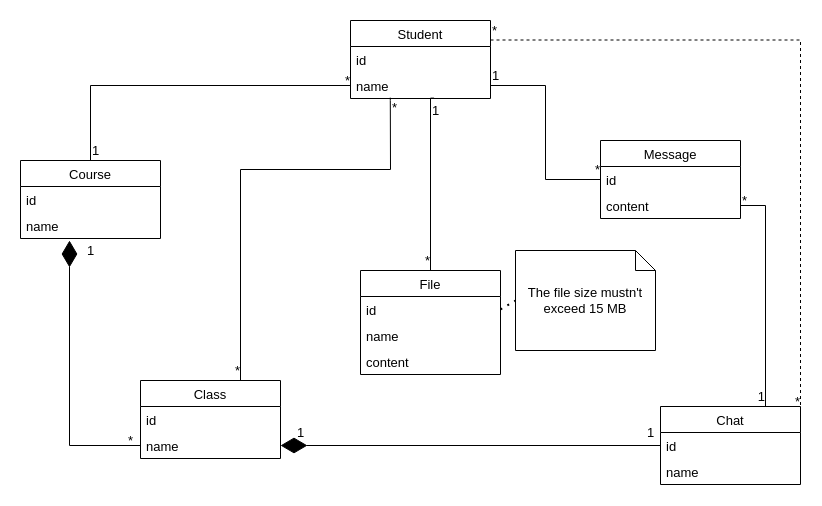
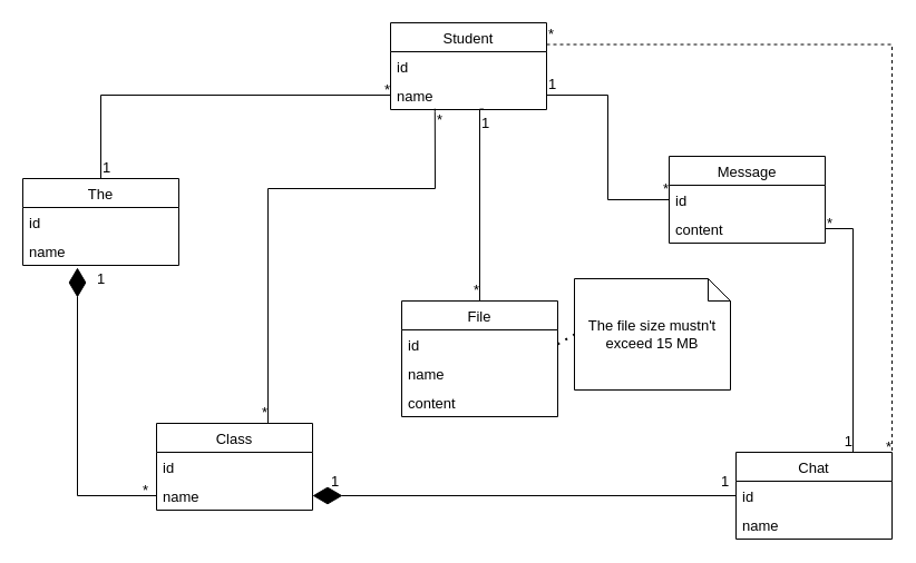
  <mxCell id="0" />
  <mxCell id="1" parent="0" />
  <mxCell id="2" value="Student" style="swimlane;fontStyle=0;childLayout=stackLayout;horizontal=1;startSize=26;fillColor=none;horizontalStack=0;resizeParent=1;resizeParentMax=0;resizeLast=0;collapsible=1;marginBottom=0;fontSize=13;" vertex="1" parent="1"><mxGeometry x="350" y="20" width="140" height="78" as="geometry" /></mxCell>
  <mxCell id="3" value="id" style="text;strokeColor=none;fillColor=none;align=left;verticalAlign=top;spacingLeft=4;spacingRight=4;overflow=hidden;rotatable=0;points=[[0,0.5],[1,0.5]];portConstraint=eastwest;fontSize=13;" vertex="1" parent="2"><mxGeometry y="26" width="140" height="26" as="geometry" /></mxCell>
  <mxCell id="4" value="name" style="text;strokeColor=none;fillColor=none;align=left;verticalAlign=top;spacingLeft=4;spacingRight=4;overflow=hidden;rotatable=0;points=[[0,0.5],[1,0.5]];portConstraint=eastwest;fontSize=13;" vertex="1" parent="2"><mxGeometry y="52" width="140" height="26" as="geometry" /></mxCell>
- <mxCell id="5" value="Course" style="swimlane;fontStyle=0;childLayout=stackLayout;horizontal=1;startSize=26;fillColor=none;horizontalStack=0;resizeParent=1;resizeParentMax=0;resizeLast=0;collapsible=1;marginBottom=0;fontSize=13;" vertex="1" parent="1"><mxGeometry x="20" y="160" width="140" height="78" as="geometry" /></mxCell>
+ <mxCell id="5" value="The" style="swimlane;fontStyle=0;childLayout=stackLayout;horizontal=1;startSize=26;fillColor=none;horizontalStack=0;resizeParent=1;resizeParentMax=0;resizeLast=0;collapsible=1;marginBottom=0;fontSize=13;" vertex="1" parent="1"><mxGeometry x="20" y="160" width="140" height="78" as="geometry" /></mxCell>
  <mxCell id="6" value="id" style="text;strokeColor=none;fillColor=none;align=left;verticalAlign=top;spacingLeft=4;spacingRight=4;overflow=hidden;rotatable=0;points=[[0,0.5],[1,0.5]];portConstraint=eastwest;fontSize=13;" vertex="1" parent="5"><mxGeometry y="26" width="140" height="26" as="geometry" /></mxCell>
  <mxCell id="7" value="name" style="text;strokeColor=none;fillColor=none;align=left;verticalAlign=top;spacingLeft=4;spacingRight=4;overflow=hidden;rotatable=0;points=[[0,0.5],[1,0.5]];portConstraint=eastwest;fontSize=13;" vertex="1" parent="5"><mxGeometry y="52" width="140" height="26" as="geometry" /></mxCell>
  <mxCell id="8" value="Class" style="swimlane;fontStyle=0;childLayout=stackLayout;horizontal=1;startSize=26;fillColor=none;horizontalStack=0;resizeParent=1;resizeParentMax=0;resizeLast=0;collapsible=1;marginBottom=0;fontSize=13;" vertex="1" parent="1"><mxGeometry x="140" y="380" width="140" height="78" as="geometry" /></mxCell>
  <mxCell id="9" value="id" style="text;strokeColor=none;fillColor=none;align=left;verticalAlign=top;spacingLeft=4;spacingRight=4;overflow=hidden;rotatable=0;points=[[0,0.5],[1,0.5]];portConstraint=eastwest;fontSize=13;" vertex="1" parent="8"><mxGeometry y="26" width="140" height="26" as="geometry" /></mxCell>
  <mxCell id="10" value="name" style="text;strokeColor=none;fillColor=none;align=left;verticalAlign=top;spacingLeft=4;spacingRight=4;overflow=hidden;rotatable=0;points=[[0,0.5],[1,0.5]];portConstraint=eastwest;fontSize=13;" vertex="1" parent="8"><mxGeometry y="52" width="140" height="26" as="geometry" /></mxCell>
  <mxCell id="11" value="Chat" style="swimlane;fontStyle=0;childLayout=stackLayout;horizontal=1;startSize=26;fillColor=none;horizontalStack=0;resizeParent=1;resizeParentMax=0;resizeLast=0;collapsible=1;marginBottom=0;fontSize=13;" vertex="1" parent="1"><mxGeometry x="660" y="406" width="140" height="78" as="geometry" /></mxCell>
  <mxCell id="12" value="id" style="text;strokeColor=none;fillColor=none;align=left;verticalAlign=top;spacingLeft=4;spacingRight=4;overflow=hidden;rotatable=0;points=[[0,0.5],[1,0.5]];portConstraint=eastwest;fontSize=13;" vertex="1" parent="11"><mxGeometry y="26" width="140" height="26" as="geometry" /></mxCell>
  <mxCell id="13" value="name" style="text;strokeColor=none;fillColor=none;align=left;verticalAlign=top;spacingLeft=4;spacingRight=4;overflow=hidden;rotatable=0;points=[[0,0.5],[1,0.5]];portConstraint=eastwest;fontSize=13;" vertex="1" parent="11"><mxGeometry y="52" width="140" height="26" as="geometry" /></mxCell>
  <mxCell id="14" value="" style="endArrow=none;html=1;edgeStyle=orthogonalEdgeStyle;rounded=0;entryX=0;entryY=0.5;entryDx=0;entryDy=0;exitX=0.5;exitY=0;exitDx=0;exitDy=0;fontSize=13;" edge="1" parent="1" source="5" target="4"><mxGeometry relative="1" as="geometry"><mxPoint x="170" y="260" as="sourcePoint" /><mxPoint x="330" y="260" as="targetPoint" /></mxGeometry></mxCell>
  <mxCell id="15" value="1" style="edgeLabel;resizable=0;html=1;align=left;verticalAlign=bottom;fontSize=13;" connectable="0" vertex="1" parent="14"><mxGeometry x="-1" relative="1" as="geometry" /></mxCell>
  <mxCell id="16" value="&lt;font style=&quot;font-size: 13px&quot;&gt;*&lt;/font&gt;" style="edgeLabel;resizable=0;html=1;align=right;verticalAlign=bottom;labelBackgroundColor=none;fontSize=13;" connectable="0" vertex="1" parent="14"><mxGeometry x="1" relative="1" as="geometry"><mxPoint y="5" as="offset" /></mxGeometry></mxCell>
  <mxCell id="17" value="" style="endArrow=none;html=1;edgeStyle=orthogonalEdgeStyle;rounded=0;entryX=0.25;entryY=0;entryDx=0;entryDy=0;exitX=0.284;exitY=0.968;exitDx=0;exitDy=0;exitPerimeter=0;fontSize=13;" edge="1" parent="1" source="4" target="8"><mxGeometry relative="1" as="geometry"><mxPoint x="390" y="100" as="sourcePoint" /><mxPoint x="790" y="160" as="targetPoint" /><Array as="points"><mxPoint x="390" y="100" /><mxPoint x="390" y="169" /><mxPoint x="240" y="169" /><mxPoint x="240" y="380" /></Array></mxGeometry></mxCell>
  <mxCell id="18" value="*&lt;br style=&quot;font-size: 13px;&quot;&gt;" style="edgeLabel;resizable=0;html=1;align=left;verticalAlign=bottom;fontSize=13;" connectable="0" vertex="1" parent="17"><mxGeometry x="-1" relative="1" as="geometry"><mxPoint y="20" as="offset" /></mxGeometry></mxCell>
  <mxCell id="19" value="&lt;font style=&quot;font-size: 13px;&quot;&gt;*&lt;/font&gt;" style="edgeLabel;resizable=0;html=1;align=right;verticalAlign=bottom;fontSize=13;" connectable="0" vertex="1" parent="17"><mxGeometry x="1" relative="1" as="geometry"><mxPoint x="65" as="offset" /></mxGeometry></mxCell>
  <mxCell id="20" value="" style="endArrow=none;html=1;edgeStyle=orthogonalEdgeStyle;rounded=0;exitX=1;exitY=0.25;exitDx=0;exitDy=0;entryX=1;entryY=0;entryDx=0;entryDy=0;fontSize=13;dashed=1;" edge="1" parent="1" source="2" target="11"><mxGeometry relative="1" as="geometry"><mxPoint x="610" y="100" as="sourcePoint" /><mxPoint x="770" y="100" as="targetPoint" /></mxGeometry></mxCell>
  <mxCell id="21" value="*" style="edgeLabel;resizable=0;html=1;align=left;verticalAlign=bottom;fontSize=13;" connectable="0" vertex="1" parent="20"><mxGeometry x="-1" relative="1" as="geometry" /></mxCell>
  <mxCell id="22" value="*" style="edgeLabel;resizable=0;html=1;align=right;verticalAlign=bottom;fontSize=13;labelBackgroundColor=none;" connectable="0" vertex="1" parent="20"><mxGeometry x="1" relative="1" as="geometry"><mxPoint y="4" as="offset" /></mxGeometry></mxCell>
  <mxCell id="23" value="Message" style="swimlane;fontStyle=0;childLayout=stackLayout;horizontal=1;startSize=26;fillColor=none;horizontalStack=0;resizeParent=1;resizeParentMax=0;resizeLast=0;collapsible=1;marginBottom=0;fontSize=13;" vertex="1" parent="1"><mxGeometry x="600" y="140" width="140" height="78" as="geometry" /></mxCell>
  <mxCell id="24" value="id" style="text;strokeColor=none;fillColor=none;align=left;verticalAlign=top;spacingLeft=4;spacingRight=4;overflow=hidden;rotatable=0;points=[[0,0.5],[1,0.5]];portConstraint=eastwest;fontSize=13;" vertex="1" parent="23"><mxGeometry y="26" width="140" height="26" as="geometry" /></mxCell>
  <mxCell id="25" value="content" style="text;strokeColor=none;fillColor=none;align=left;verticalAlign=top;spacingLeft=4;spacingRight=4;overflow=hidden;rotatable=0;points=[[0,0.5],[1,0.5]];portConstraint=eastwest;fontSize=13;" vertex="1" parent="23"><mxGeometry y="52" width="140" height="26" as="geometry" /></mxCell>
  <mxCell id="26" value="File" style="swimlane;fontStyle=0;childLayout=stackLayout;horizontal=1;startSize=26;fillColor=none;horizontalStack=0;resizeParent=1;resizeParentMax=0;resizeLast=0;collapsible=1;marginBottom=0;fontSize=13;" vertex="1" parent="1"><mxGeometry x="360" y="270" width="140" height="104" as="geometry" /></mxCell>
  <mxCell id="27" value="id" style="text;strokeColor=none;fillColor=none;align=left;verticalAlign=top;spacingLeft=4;spacingRight=4;overflow=hidden;rotatable=0;points=[[0,0.5],[1,0.5]];portConstraint=eastwest;fontSize=13;" vertex="1" parent="26"><mxGeometry y="26" width="140" height="26" as="geometry" /></mxCell>
  <mxCell id="28" value="name" style="text;strokeColor=none;fillColor=none;align=left;verticalAlign=top;spacingLeft=4;spacingRight=4;overflow=hidden;rotatable=0;points=[[0,0.5],[1,0.5]];portConstraint=eastwest;fontSize=13;" vertex="1" parent="26"><mxGeometry y="52" width="140" height="26" as="geometry" /></mxCell>
  <mxCell id="29" value="content" style="text;strokeColor=none;fillColor=none;align=left;verticalAlign=top;spacingLeft=4;spacingRight=4;overflow=hidden;rotatable=0;points=[[0,0.5],[1,0.5]];portConstraint=eastwest;fontSize=13;" vertex="1" parent="26"><mxGeometry y="78" width="140" height="26" as="geometry" /></mxCell>
  <mxCell id="30" value="" style="endArrow=none;html=1;edgeStyle=orthogonalEdgeStyle;rounded=0;exitX=1;exitY=0.5;exitDx=0;exitDy=0;entryX=0;entryY=0.5;entryDx=0;entryDy=0;fontSize=13;" edge="1" parent="1" source="4" target="24"><mxGeometry relative="1" as="geometry"><mxPoint x="470" y="460" as="sourcePoint" /><mxPoint x="630" y="460" as="targetPoint" /></mxGeometry></mxCell>
  <mxCell id="31" value="1" style="edgeLabel;resizable=0;html=1;align=left;verticalAlign=bottom;fontSize=13;" connectable="0" vertex="1" parent="30"><mxGeometry x="-1" relative="1" as="geometry" /></mxCell>
  <mxCell id="32" value="*" style="edgeLabel;resizable=0;html=1;align=right;verticalAlign=bottom;fontSize=13;" connectable="0" vertex="1" parent="30"><mxGeometry x="1" relative="1" as="geometry" /></mxCell>
  <mxCell id="33" value="" style="endArrow=none;html=1;edgeStyle=orthogonalEdgeStyle;rounded=0;exitX=1;exitY=0.5;exitDx=0;exitDy=0;entryX=0.75;entryY=0;entryDx=0;entryDy=0;fontSize=13;" edge="1" parent="1" source="25" target="11"><mxGeometry relative="1" as="geometry"><mxPoint x="600" y="370" as="sourcePoint" /><mxPoint x="760" y="370" as="targetPoint" /></mxGeometry></mxCell>
  <mxCell id="34" value="*" style="edgeLabel;resizable=0;html=1;align=left;verticalAlign=bottom;fontSize=13;labelBackgroundColor=none;" connectable="0" vertex="1" parent="33"><mxGeometry x="-1" relative="1" as="geometry"><mxPoint y="5" as="offset" /></mxGeometry></mxCell>
  <mxCell id="35" value="1" style="edgeLabel;resizable=0;html=1;align=right;verticalAlign=bottom;fontSize=13;labelBackgroundColor=none;" connectable="0" vertex="1" parent="33"><mxGeometry x="1" relative="1" as="geometry" /></mxCell>
  <mxCell id="36" value="" style="endArrow=none;html=1;edgeStyle=orthogonalEdgeStyle;rounded=0;exitX=0.597;exitY=0.985;exitDx=0;exitDy=0;exitPerimeter=0;entryX=0.5;entryY=0;entryDx=0;entryDy=0;fontSize=13;" edge="1" parent="1" source="4" target="26"><mxGeometry relative="1" as="geometry"><mxPoint x="410" y="180" as="sourcePoint" /><mxPoint x="570" y="180" as="targetPoint" /><Array as="points"><mxPoint x="430" y="98" /></Array></mxGeometry></mxCell>
  <mxCell id="37" value="1" style="edgeLabel;resizable=0;html=1;align=left;verticalAlign=bottom;fontSize=13;" connectable="0" vertex="1" parent="36"><mxGeometry x="-1" relative="1" as="geometry"><mxPoint x="-4" y="22" as="offset" /></mxGeometry></mxCell>
  <mxCell id="38" value="*" style="edgeLabel;resizable=0;html=1;align=right;verticalAlign=bottom;fontSize=13;labelBackgroundColor=none;" connectable="0" vertex="1" parent="36"><mxGeometry x="1" relative="1" as="geometry" /></mxCell>
  <mxCell id="39" value="" style="endArrow=diamondThin;endFill=1;endSize=24;html=1;rounded=0;entryX=1;entryY=0.5;entryDx=0;entryDy=0;exitX=0;exitY=0.5;exitDx=0;exitDy=0;fontSize=13;" edge="1" parent="1" source="12" target="10"><mxGeometry width="160" relative="1" as="geometry"><mxPoint x="250" y="510" as="sourcePoint" /><mxPoint x="410" y="510" as="targetPoint" /></mxGeometry></mxCell>
  <mxCell id="40" value="&lt;font style=&quot;font-size: 13px&quot;&gt;1&lt;/font&gt;" style="text;html=1;align=center;verticalAlign=middle;resizable=0;points=[];autosize=1;strokeColor=none;fillColor=none;fontSize=13;" vertex="1" parent="1"><mxGeometry x="290" y="422" width="20" height="20" as="geometry" /></mxCell>
  <mxCell id="41" value="&lt;font style=&quot;font-size: 13px&quot;&gt;1&lt;/font&gt;" style="text;html=1;align=center;verticalAlign=middle;resizable=0;points=[];autosize=1;strokeColor=none;fillColor=none;fontSize=13;" vertex="1" parent="1"><mxGeometry x="640" y="422" width="20" height="20" as="geometry" /></mxCell>
  <mxCell id="42" value="" style="endArrow=diamondThin;endFill=1;endSize=24;html=1;rounded=0;exitX=0;exitY=0.5;exitDx=0;exitDy=0;edgeStyle=orthogonalEdgeStyle;fontSize=13;" edge="1" parent="1" source="9"><mxGeometry width="160" relative="1" as="geometry"><mxPoint x="20" y="450" as="sourcePoint" /><mxPoint x="69" y="240" as="targetPoint" /><Array as="points"><mxPoint x="69" y="445" /></Array></mxGeometry></mxCell>
  <mxCell id="43" value="&lt;font style=&quot;font-size: 13px&quot;&gt;1&lt;/font&gt;" style="text;html=1;align=center;verticalAlign=middle;resizable=0;points=[];autosize=1;strokeColor=none;fillColor=none;fontSize=13;" vertex="1" parent="1"><mxGeometry x="80" y="240" width="20" height="20" as="geometry" /></mxCell>
  <mxCell id="44" value="&lt;font style=&quot;font-size: 13px&quot;&gt;*&lt;/font&gt;" style="text;html=1;align=center;verticalAlign=middle;resizable=0;points=[];autosize=1;strokeColor=none;fillColor=none;fontSize=13;" vertex="1" parent="1"><mxGeometry x="120" y="430" width="20" height="20" as="geometry" /></mxCell>
  <mxCell id="45" value="The file size mustn't exceed 15 MB" style="shape=note;size=20;whiteSpace=wrap;html=1;fontSize=13;" vertex="1" parent="1"><mxGeometry x="515" y="250" width="140" height="100" as="geometry" /></mxCell>
  <mxCell id="46" value="" style="endArrow=none;dashed=1;html=1;dashPattern=1 3;strokeWidth=2;rounded=0;entryX=0;entryY=0.5;entryDx=0;entryDy=0;entryPerimeter=0;exitX=1;exitY=0.5;exitDx=0;exitDy=0;fontSize=13;" edge="1" parent="1" source="27" target="45"><mxGeometry width="50" height="50" relative="1" as="geometry"><mxPoint x="290" y="430" as="sourcePoint" /><mxPoint x="520" y="410" as="targetPoint" /></mxGeometry></mxCell>
